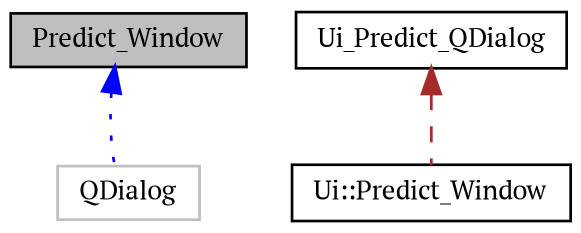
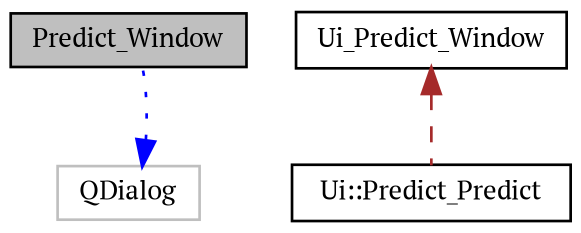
  digraph {
    fontname="PT Serif"
    node [color=black fillcolor=white fontname="PT Serif" fontsize=10 shape=record style=filled]
    edge [dir=back fontname="PT Serif" fontsize=10 labelfontname=Helvetica labelfontsize=10]
    n1 [fillcolor=grey75 fontcolor=black height=0.2 label=Predict_Window width=0.4]
    n2 [color=grey75 height=0.2 label=QDialog width=0.4]
-   n3 [height=0.2 label="Ui::Predict_Window" width=0.4]
-   n4 [height=0.2 label=Ui_Predict_QDialog width=0.4]
-   n1 -> n2 [color=blue style=dotted]
+   n3 [height=0.2 label="Ui::Predict_Predict" width=0.4]
+   n4 [height=0.2 label=Ui_Predict_Window width=0.4]
+   n2 -> n1 [color=blue style=dotted]
    n4 -> n3 [color=brown style=dashed]
  }
